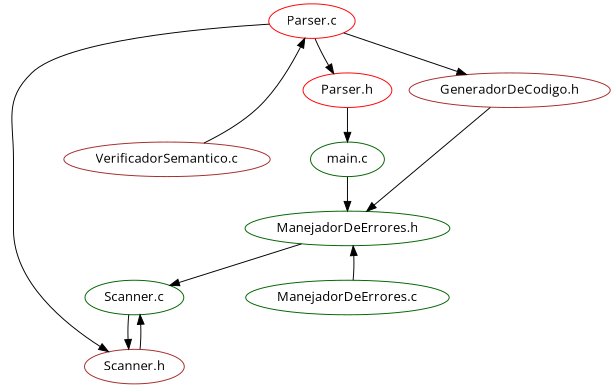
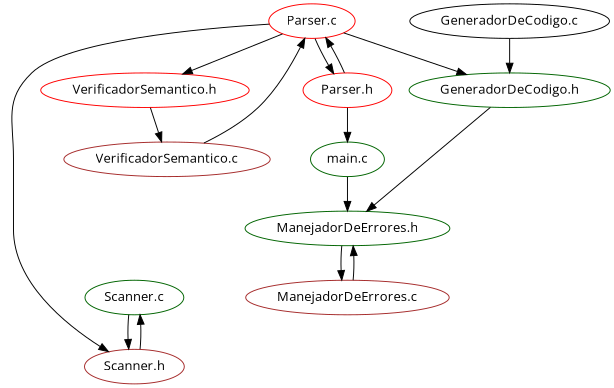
  digraph {
    fontname="Open Sans"
    rankdir=TB
    node [color=darkgreen fontname="Open Sans"]
    edge [fontname="Open Sans"]
    "main.c"
    "ManejadorDeErrores.h"
    "Parser.h" [color=red]
    "Parser.c" [color=red]
-   "ManejadorDeErrores.c"
+   "ManejadorDeErrores.c" [color=brown]
    "Scanner.h" [color=brown]
-   "GeneradorDeCodigo.h" [color=brown]
+   "VerificadorSemantico.h" [color=red]
+   "GeneradorDeCodigo.h"
    "Scanner.c"
    "VerificadorSemantico.c" [color=brown]
+   "GeneradorDeCodigo.c" [color=black]
    "main.c" -> "ManejadorDeErrores.h"
-   "ManejadorDeErrores.h" -> "Scanner.c"
+   "ManejadorDeErrores.h" -> "ManejadorDeErrores.c"
    "Parser.h" -> "main.c"
+   "Parser.h" -> "Parser.c"
    "Parser.c" -> "Parser.h"
    "Parser.c" -> "Scanner.h"
+   "Parser.c" -> "VerificadorSemantico.h"
    "Parser.c" -> "GeneradorDeCodigo.h"
    "ManejadorDeErrores.c" -> "ManejadorDeErrores.h"
    "Scanner.h" -> "Scanner.c"
+   "VerificadorSemantico.h" -> "VerificadorSemantico.c"
    "GeneradorDeCodigo.h" -> "ManejadorDeErrores.h"
    "Scanner.c" -> "Scanner.h"
    "VerificadorSemantico.c" -> "Parser.c"
+   "GeneradorDeCodigo.c" -> "GeneradorDeCodigo.h"
  }
